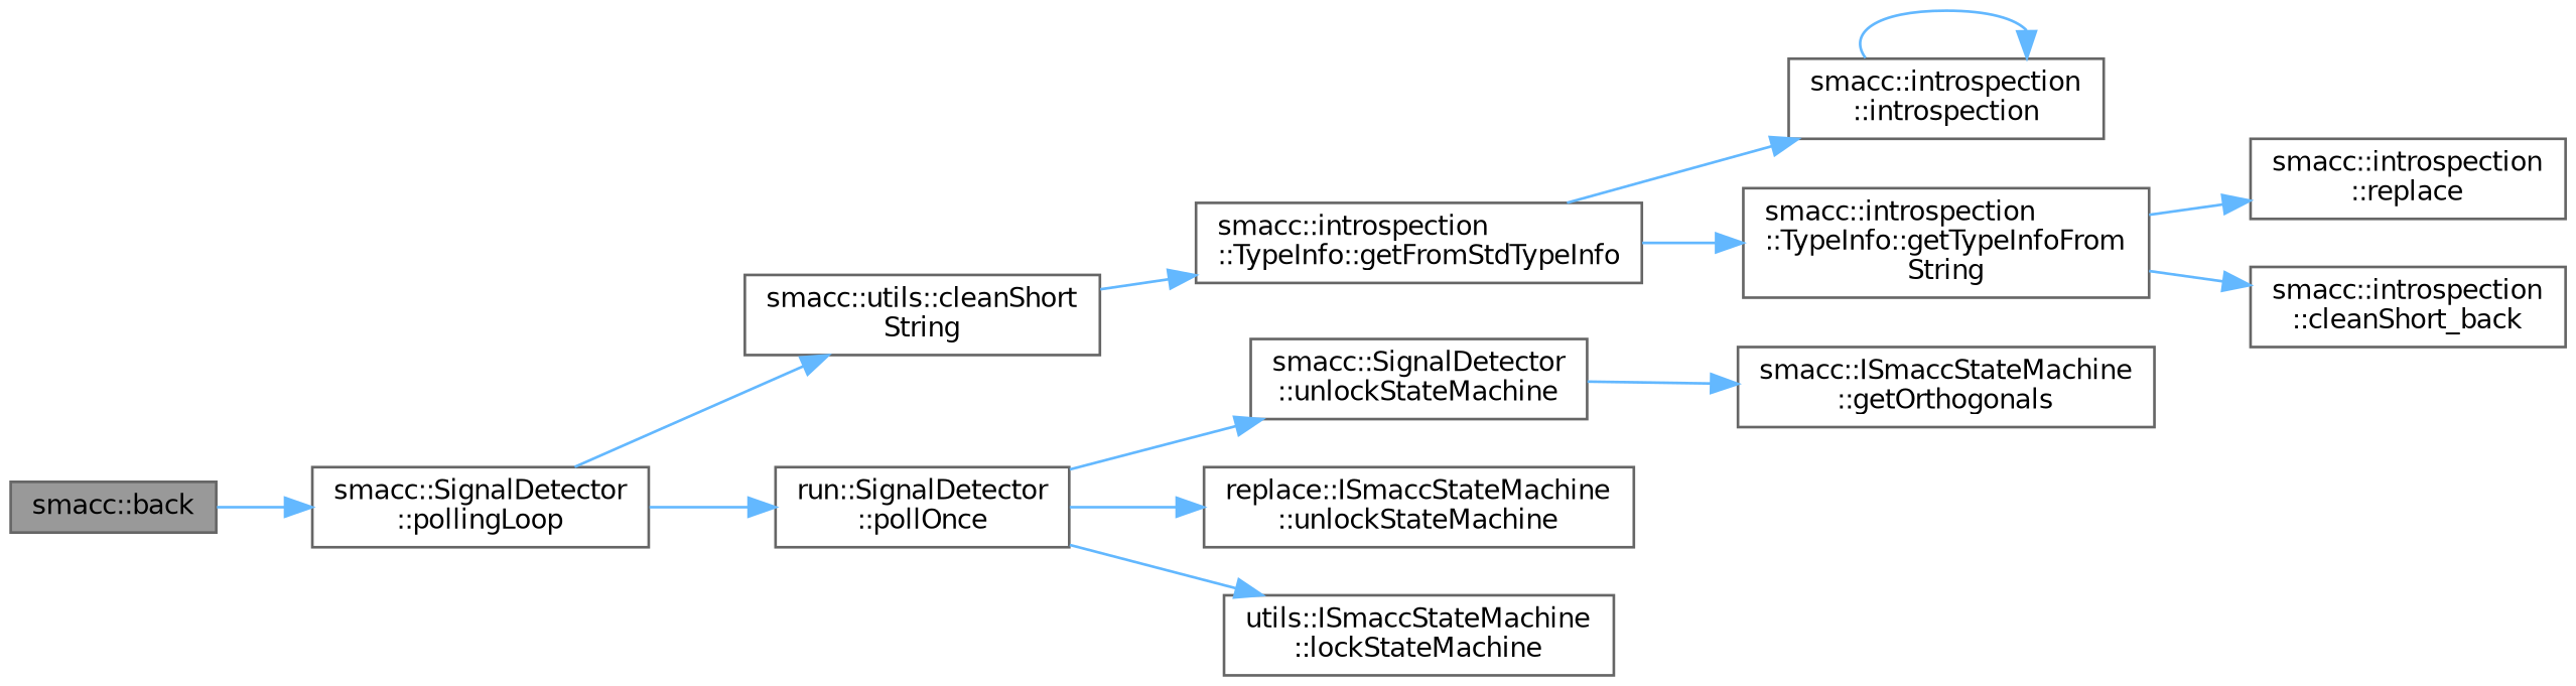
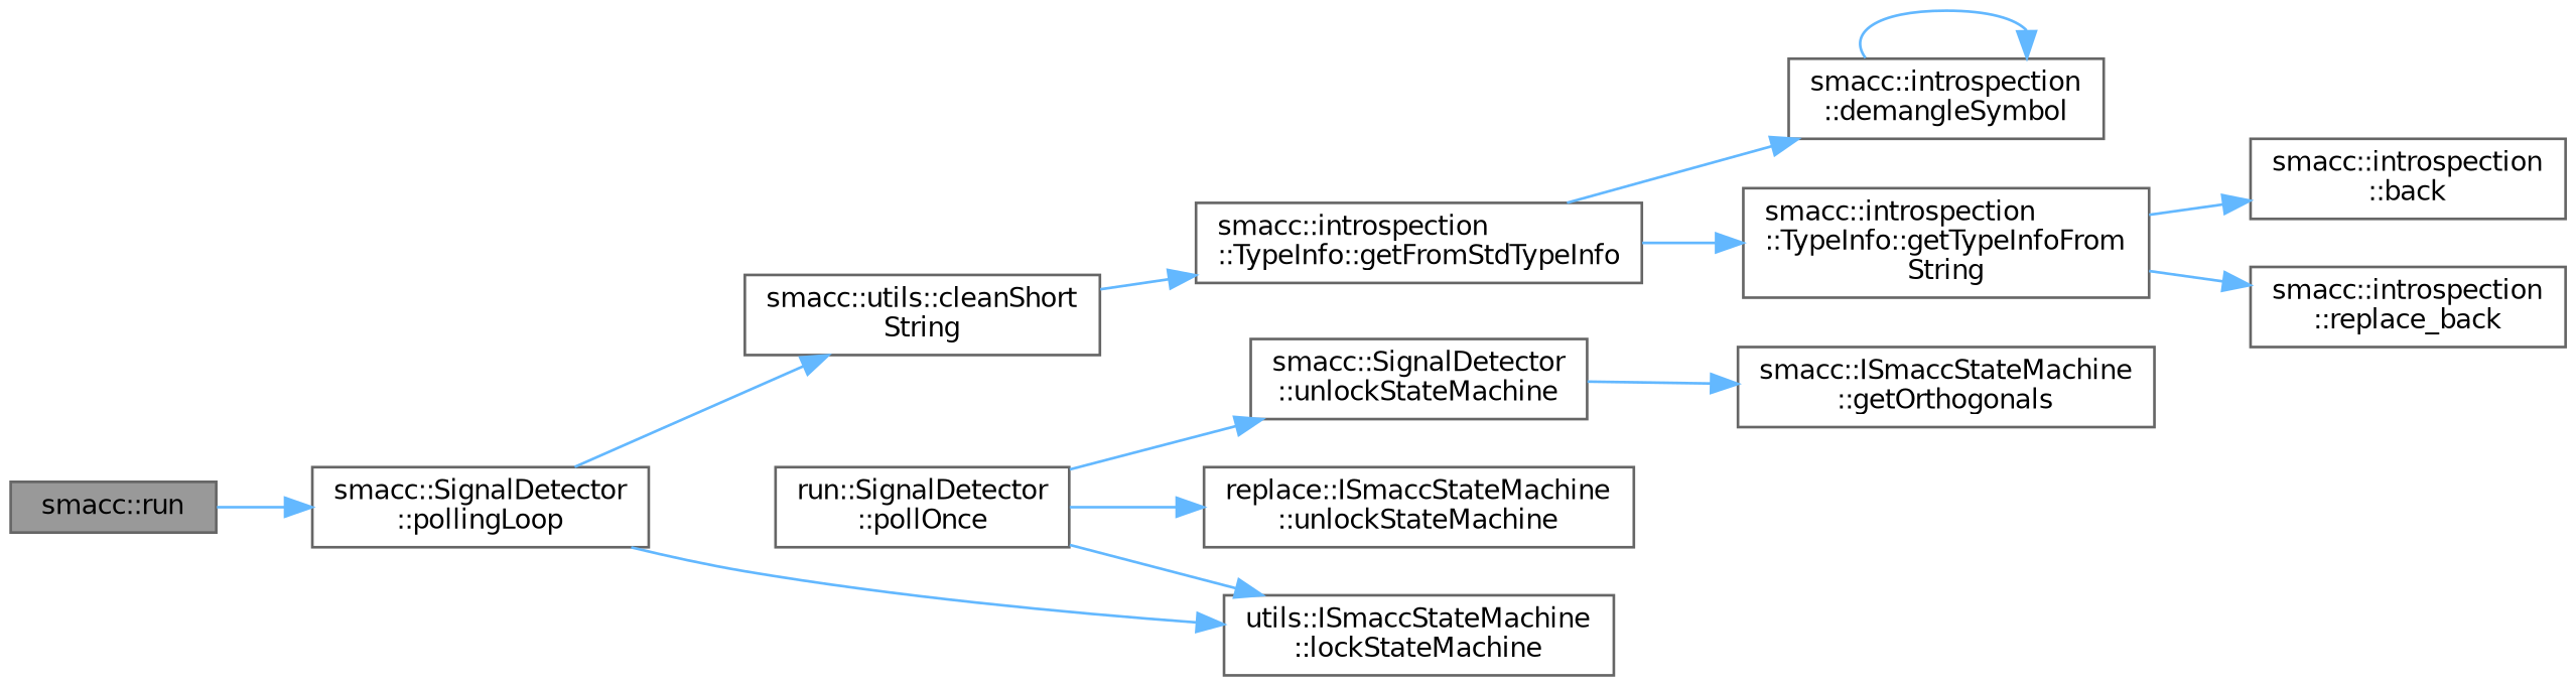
  digraph {
    rankdir=LR
    node [color=grey40 fillcolor=white fontname=Helvetica fontsize=10 shape=box style=filled]
    edge [color=steelblue1 fontname=Helvetica fontsize=10 labelfontname=Helvetica labelfontsize=10 style=solid]
-   n1 [color=gray40 fillcolor=grey60 fontcolor=black height=0.2 label="smacc::back" width=0.4]
+   n1 [color=gray40 fillcolor=grey60 fontcolor=black height=0.2 label="smacc::run" width=0.4]
    n2 [height=0.2 label="smacc::SignalDetector\l::pollingLoop" width=0.4]
    n3 [height=0.2 label="smacc::utils::cleanShort\lString" width=0.4]
    n4 [height=0.2 label="run::SignalDetector\l::pollOnce" width=0.4]
    n5 [height=0.2 label="smacc::introspection\l::TypeInfo::getFromStdTypeInfo" width=0.4]
    n6 [height=0.2 label="smacc::SignalDetector\l::unlockStateMachine" width=0.4]
    n7 [height=0.2 label="utils::ISmaccStateMachine\l::lockStateMachine" width=0.4]
    n8 [height=0.2 label="replace::ISmaccStateMachine\l::unlockStateMachine" width=0.4]
-   n9 [height=0.2 label="smacc::introspection\l::introspection" width=0.4]
+   n9 [height=0.2 label="smacc::introspection\l::demangleSymbol" width=0.4]
    n10 [height=0.2 label="smacc::introspection\l::TypeInfo::getTypeInfoFrom\lString" width=0.4]
-   n11 [height=0.2 label="smacc::introspection\l::replace" width=0.4]
-   n12 [height=0.2 label="smacc::introspection\l::cleanShort_back" width=0.4]
+   n11 [height=0.2 label="smacc::introspection\l::back" width=0.4]
+   n12 [height=0.2 label="smacc::introspection\l::replace_back" width=0.4]
    n13 [height=0.2 label="smacc::ISmaccStateMachine\l::getOrthogonals" width=0.4]
    n1 -> n2
    n2 -> n3
-   n2 -> n4
+   n2 -> n7
    n3 -> n5
    n4 -> n6
    n4 -> n7
    n4 -> n8
    n5 -> n9
    n5 -> n10
    n6 -> n13
    n9 -> n9
    n10 -> n11
    n10 -> n12
  }
